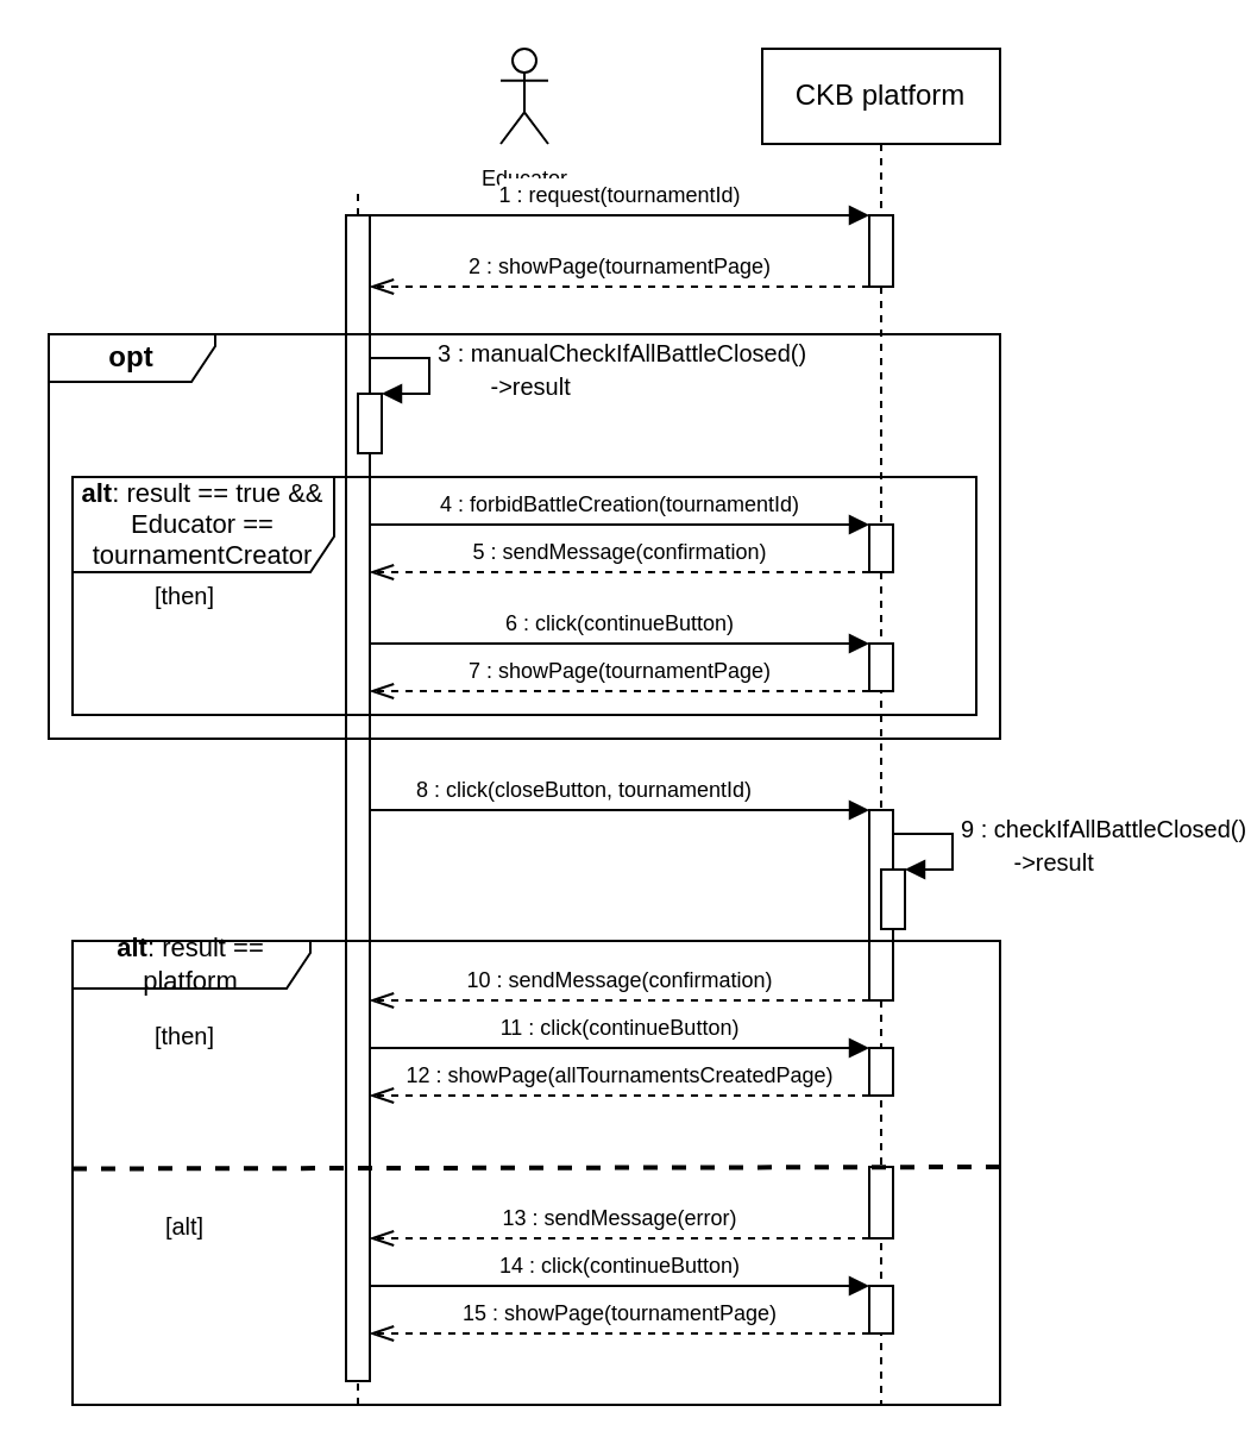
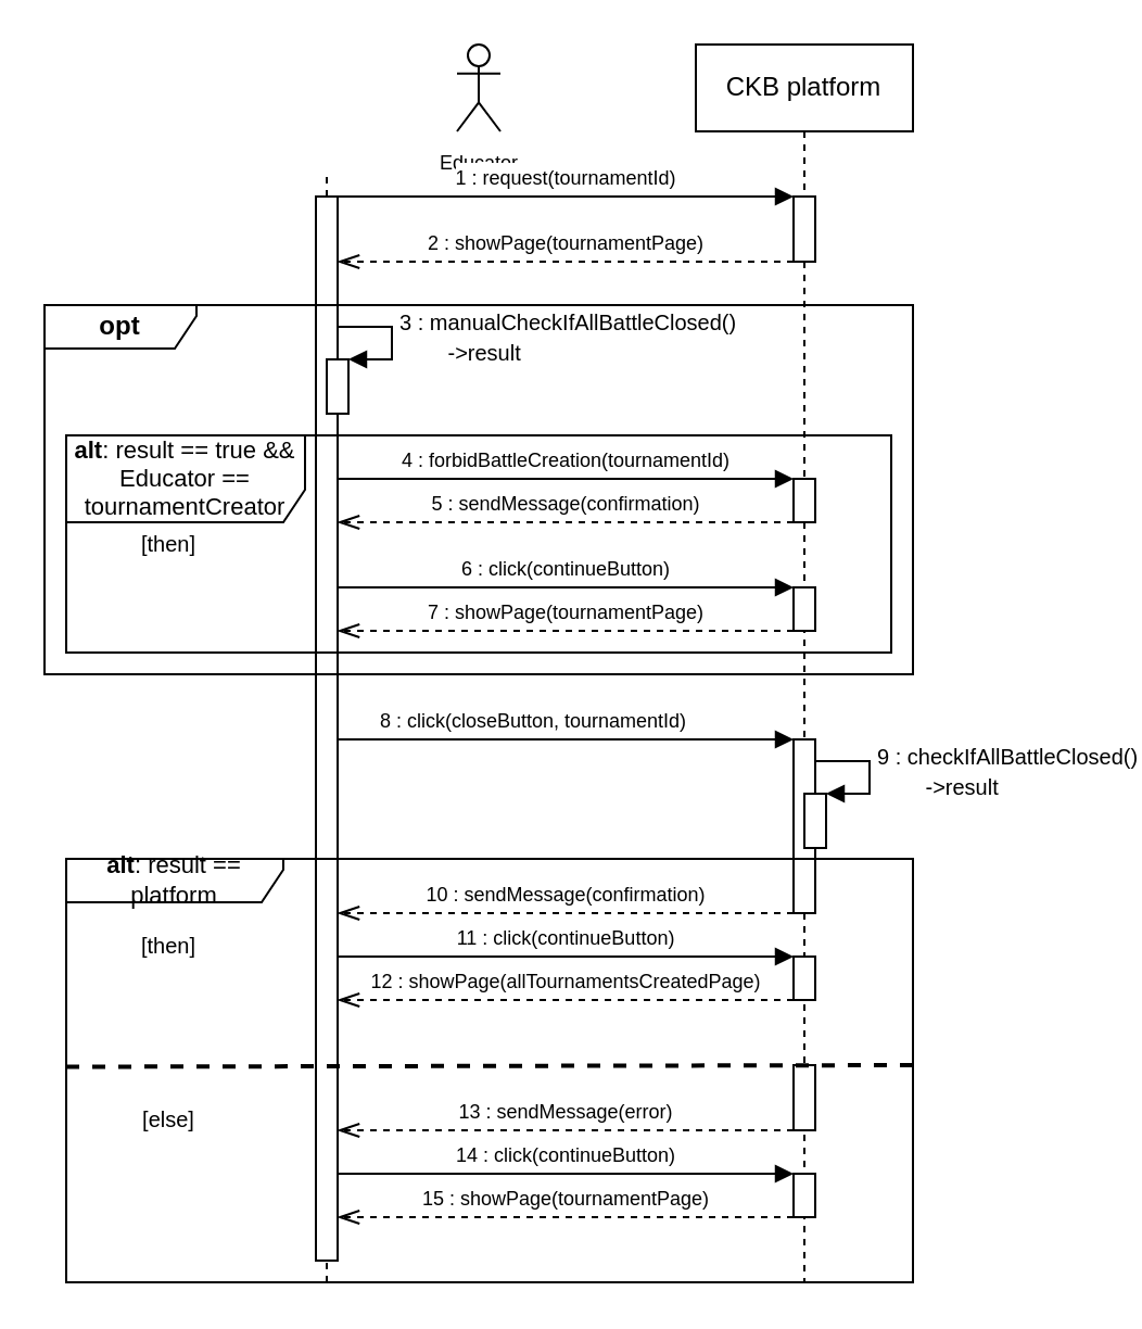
  <mxCell id="0" />
  <mxCell id="1" parent="0" />
  <mxCell id="2" value="" style="html=1;points=[];perimeter=orthogonalPerimeter;outlineConnect=0;targetShapes=umlLifeline;portConstraint=eastwest;newEdgeStyle={&quot;edgeStyle&quot;:&quot;elbowEdgeStyle&quot;,&quot;elbow&quot;:&quot;vertical&quot;,&quot;curved&quot;:0,&quot;rounded&quot;:0};" vertex="1" parent="1"><mxGeometry x="145" y="90" width="10" height="490" as="geometry" /></mxCell>
  <mxCell id="3" value="CKB platform" style="shape=umlLifeline;perimeter=lifelinePerimeter;whiteSpace=wrap;html=1;container=0;dropTarget=0;collapsible=0;recursiveResize=0;outlineConnect=0;portConstraint=eastwest;newEdgeStyle={&quot;edgeStyle&quot;:&quot;elbowEdgeStyle&quot;,&quot;elbow&quot;:&quot;vertical&quot;,&quot;curved&quot;:0,&quot;rounded&quot;:0};" vertex="1" parent="1"><mxGeometry x="320" y="20" width="100" height="570" as="geometry" /></mxCell>
  <mxCell id="4" value="" style="html=1;points=[];perimeter=orthogonalPerimeter;outlineConnect=0;targetShapes=umlLifeline;portConstraint=eastwest;newEdgeStyle={&quot;edgeStyle&quot;:&quot;elbowEdgeStyle&quot;,&quot;elbow&quot;:&quot;vertical&quot;,&quot;curved&quot;:0,&quot;rounded&quot;:0};" vertex="1" parent="3"><mxGeometry x="45" y="70" width="10" height="30" as="geometry" /></mxCell>
  <mxCell id="5" value="" style="html=1;points=[];perimeter=orthogonalPerimeter;outlineConnect=0;targetShapes=umlLifeline;portConstraint=eastwest;newEdgeStyle={&quot;edgeStyle&quot;:&quot;elbowEdgeStyle&quot;,&quot;elbow&quot;:&quot;vertical&quot;,&quot;curved&quot;:0,&quot;rounded&quot;:0};" vertex="1" parent="3"><mxGeometry x="45" y="320" width="10" height="80" as="geometry" /></mxCell>
  <mxCell id="6" value="" style="html=1;points=[[0,0,0,0,5],[0,1,0,0,-5],[1,0,0,0,5],[1,1,0,0,-5]];perimeter=orthogonalPerimeter;outlineConnect=0;targetShapes=umlLifeline;portConstraint=eastwest;newEdgeStyle={&quot;curved&quot;:0,&quot;rounded&quot;:0};" vertex="1" parent="3"><mxGeometry x="50" y="345" width="10" height="25" as="geometry" /></mxCell>
  <mxCell id="7" value="&lt;font size=&quot;1&quot;&gt;9 : checkIfAllBattleClosed() &lt;br&gt;&lt;span style=&quot;white-space: pre;&quot;&gt;&#09;&lt;/span&gt;-&amp;gt;result&lt;br&gt;&lt;/font&gt;" style="html=1;align=left;spacingLeft=2;endArrow=block;rounded=0;edgeStyle=orthogonalEdgeStyle;curved=0;rounded=0;" edge="1" parent="3" target="6"><mxGeometry relative="1" as="geometry"><mxPoint x="55" y="330" as="sourcePoint" /><Array as="points"><mxPoint x="80" y="330" /><mxPoint x="80" y="345" /></Array></mxGeometry></mxCell>
  <mxCell id="8" value="&lt;font style=&quot;font-size: 9px;&quot;&gt;8 : click(closeButton, tournamentId)&lt;/font&gt;" style="html=1;verticalAlign=bottom;endArrow=block;edgeStyle=elbowEdgeStyle;elbow=vertical;curved=0;rounded=0;" edge="1" parent="3" target="5"><mxGeometry relative="1" as="geometry"><mxPoint x="-165" y="350" as="sourcePoint" /><Array as="points"><mxPoint x="-50" y="320" /></Array><mxPoint x="10" y="380" as="targetPoint" /></mxGeometry></mxCell>
  <mxCell id="9" value="" style="html=1;points=[];perimeter=orthogonalPerimeter;outlineConnect=0;targetShapes=umlLifeline;portConstraint=eastwest;newEdgeStyle={&quot;edgeStyle&quot;:&quot;elbowEdgeStyle&quot;,&quot;elbow&quot;:&quot;vertical&quot;,&quot;curved&quot;:0,&quot;rounded&quot;:0};" vertex="1" parent="3"><mxGeometry x="45" y="470" width="10" height="30" as="geometry" /></mxCell>
  <mxCell id="10" value="" style="html=1;points=[];perimeter=orthogonalPerimeter;outlineConnect=0;targetShapes=umlLifeline;portConstraint=eastwest;newEdgeStyle={&quot;edgeStyle&quot;:&quot;elbowEdgeStyle&quot;,&quot;elbow&quot;:&quot;vertical&quot;,&quot;curved&quot;:0,&quot;rounded&quot;:0};" vertex="1" parent="3"><mxGeometry x="45" y="200" width="10" height="20" as="geometry" /></mxCell>
  <mxCell id="11" value="&lt;font style=&quot;font-size: 9px;&quot;&gt;15 : showPage(tournamentPage)&lt;/font&gt;" style="html=1;verticalAlign=bottom;endArrow=openThin;dashed=1;endSize=8;edgeStyle=elbowEdgeStyle;elbow=vertical;curved=0;rounded=0;endFill=0;" edge="1" parent="3"><mxGeometry relative="1" as="geometry"><mxPoint x="-165" y="540" as="targetPoint" /><Array as="points"><mxPoint x="-65" y="540" /></Array><mxPoint x="45" y="540" as="sourcePoint" /></mxGeometry></mxCell>
  <mxCell id="12" value="&lt;font style=&quot;font-size: 9px;&quot;&gt;14 : click(continueButton)&lt;/font&gt;" style="html=1;verticalAlign=bottom;endArrow=block;edgeStyle=elbowEdgeStyle;elbow=vertical;curved=0;rounded=0;" edge="1" parent="3"><mxGeometry x="-0.002" relative="1" as="geometry"><mxPoint x="-165" y="520" as="sourcePoint" /><Array as="points"><mxPoint x="-45" y="520" /></Array><mxPoint x="45" y="520" as="targetPoint" /><mxPoint as="offset" /></mxGeometry></mxCell>
  <mxCell id="13" value="" style="html=1;points=[];perimeter=orthogonalPerimeter;outlineConnect=0;targetShapes=umlLifeline;portConstraint=eastwest;newEdgeStyle={&quot;edgeStyle&quot;:&quot;elbowEdgeStyle&quot;,&quot;elbow&quot;:&quot;vertical&quot;,&quot;curved&quot;:0,&quot;rounded&quot;:0};" vertex="1" parent="3"><mxGeometry x="45" y="520" width="10" height="20" as="geometry" /></mxCell>
  <mxCell id="14" value="&lt;font style=&quot;font-size: 9px;&quot;&gt;Educator&lt;/font&gt;" style="shape=umlActor;verticalLabelPosition=bottom;verticalAlign=top;html=1;outlineConnect=0;" vertex="1" parent="1"><mxGeometry x="210" y="20" width="20" height="40" as="geometry" /></mxCell>
  <mxCell id="15" value="" style="endArrow=none;dashed=1;html=1;rounded=0;" edge="1" parent="1" source="2"><mxGeometry width="50" height="50" relative="1" as="geometry"><mxPoint x="150" y="330" as="sourcePoint" /><mxPoint x="150" y="80" as="targetPoint" /></mxGeometry></mxCell>
  <mxCell id="16" value="&lt;font style=&quot;font-size: 9px;&quot;&gt;1 : request(tournamentId)&lt;/font&gt;" style="html=1;verticalAlign=bottom;endArrow=block;edgeStyle=elbowEdgeStyle;elbow=horizontal;curved=0;rounded=0;" edge="1" parent="1" source="2" target="4"><mxGeometry relative="1" as="geometry"><mxPoint x="190" y="90" as="sourcePoint" /><Array as="points"><mxPoint x="270" y="90" /></Array><mxPoint x="355" y="90" as="targetPoint" /></mxGeometry></mxCell>
  <mxCell id="17" value="&lt;font style=&quot;font-size: 9px;&quot;&gt;2 : showPage(tournamentPage)&lt;/font&gt;" style="html=1;verticalAlign=bottom;endArrow=openThin;dashed=1;endSize=8;edgeStyle=elbowEdgeStyle;elbow=vertical;curved=0;rounded=0;endFill=0;" edge="1" parent="1" source="4" target="2"><mxGeometry relative="1" as="geometry"><mxPoint x="190" y="120" as="targetPoint" /><Array as="points"><mxPoint x="245" y="120" /></Array><mxPoint x="320" y="120" as="sourcePoint" /></mxGeometry></mxCell>
  <mxCell id="18" value="" style="html=1;points=[[0,0,0,0,5],[0,1,0,0,-5],[1,0,0,0,5],[1,1,0,0,-5]];perimeter=orthogonalPerimeter;outlineConnect=0;targetShapes=umlLifeline;portConstraint=eastwest;newEdgeStyle={&quot;curved&quot;:0,&quot;rounded&quot;:0};" vertex="1" parent="1"><mxGeometry x="150" y="165" width="10" height="25" as="geometry" /></mxCell>
  <mxCell id="19" value="&lt;font size=&quot;1&quot;&gt;3 : manualCheckIfAllBattleClosed()&lt;br&gt;&lt;span style=&quot;white-space: pre;&quot;&gt;&#09;&lt;/span&gt;-&amp;gt;result&lt;br&gt;&lt;/font&gt;" style="html=1;align=left;spacingLeft=2;endArrow=block;rounded=0;edgeStyle=orthogonalEdgeStyle;curved=0;rounded=0;" edge="1" parent="1" target="18"><mxGeometry relative="1" as="geometry"><mxPoint x="155" y="150" as="sourcePoint" /><Array as="points"><mxPoint x="180" y="150" /><mxPoint x="180" y="165" /></Array></mxGeometry></mxCell>
  <mxCell id="20" value="&lt;b&gt;opt&lt;/b&gt;" style="shape=umlFrame;whiteSpace=wrap;html=1;pointerEvents=0;width=70;height=20;" vertex="1" parent="1"><mxGeometry x="20" y="140" width="400" height="170" as="geometry" /></mxCell>
  <mxCell id="21" value="&lt;p style=&quot;line-height: 120%; font-size: 11px;&quot;&gt;&lt;font style=&quot;font-size: 11px;&quot;&gt;&lt;b&gt;alt&lt;/b&gt;: result == true &amp;amp;&amp;amp; Educator == tournamentCreator&lt;/font&gt;&lt;/p&gt;" style="shape=umlFrame;whiteSpace=wrap;html=1;pointerEvents=0;width=110;height=40;verticalAlign=middle;horizontal=1;labelPosition=center;verticalLabelPosition=middle;align=center;" vertex="1" parent="1"><mxGeometry x="30" y="200" width="380" height="100" as="geometry" /></mxCell>
  <mxCell id="22" value="&lt;font style=&quot;font-size: 9px;&quot;&gt;4 : forbidBattleCreation(tournamentId)&lt;/font&gt;" style="html=1;verticalAlign=bottom;endArrow=block;edgeStyle=elbowEdgeStyle;elbow=horizontal;curved=0;rounded=0;" edge="1" parent="1"><mxGeometry relative="1" as="geometry"><mxPoint x="155" y="220" as="sourcePoint" /><Array as="points"><mxPoint x="270" y="220" /></Array><mxPoint x="365" y="220" as="targetPoint" /></mxGeometry></mxCell>
  <mxCell id="23" value="&lt;font style=&quot;font-size: 9px;&quot;&gt;5 : sendMessage(confirmation)&lt;/font&gt;" style="html=1;verticalAlign=bottom;endArrow=openThin;dashed=1;endSize=8;edgeStyle=elbowEdgeStyle;elbow=horizontal;curved=0;rounded=0;endFill=0;" edge="1" parent="1" source="10" target="2"><mxGeometry relative="1" as="geometry"><mxPoint x="155" y="240" as="targetPoint" /><Array as="points"><mxPoint x="245" y="240" /></Array><mxPoint x="365" y="240" as="sourcePoint" /></mxGeometry></mxCell>
  <mxCell id="24" value="&lt;font style=&quot;font-size: 9px;&quot;&gt;7 : showPage(tournamentPage)&lt;/font&gt;" style="html=1;verticalAlign=bottom;endArrow=openThin;dashed=1;endSize=8;edgeStyle=elbowEdgeStyle;elbow=vertical;curved=0;rounded=0;endFill=0;" edge="1" parent="1" source="25"><mxGeometry relative="1" as="geometry"><mxPoint x="155" y="290" as="targetPoint" /><Array as="points"><mxPoint x="255" y="290" /></Array><mxPoint x="370" y="280" as="sourcePoint" /></mxGeometry></mxCell>
  <mxCell id="25" value="" style="html=1;points=[];perimeter=orthogonalPerimeter;outlineConnect=0;targetShapes=umlLifeline;portConstraint=eastwest;newEdgeStyle={&quot;edgeStyle&quot;:&quot;elbowEdgeStyle&quot;,&quot;elbow&quot;:&quot;vertical&quot;,&quot;curved&quot;:0,&quot;rounded&quot;:0};" vertex="1" parent="1"><mxGeometry x="365" y="270" width="10" height="20" as="geometry" /></mxCell>
  <mxCell id="26" value="&lt;font style=&quot;font-size: 9px;&quot;&gt;6 : click(continueButton)&lt;/font&gt;" style="html=1;verticalAlign=bottom;endArrow=block;edgeStyle=elbowEdgeStyle;elbow=vertical;curved=0;rounded=0;" edge="1" parent="1" target="25"><mxGeometry x="-0.002" relative="1" as="geometry"><mxPoint x="155" y="270" as="sourcePoint" /><Array as="points"><mxPoint x="275" y="270" /></Array><mxPoint x="370" y="280" as="targetPoint" /><mxPoint as="offset" /></mxGeometry></mxCell>
  <mxCell id="27" value="[then]" style="text;html=1;strokeColor=none;fillColor=none;align=center;verticalAlign=middle;whiteSpace=wrap;rounded=0;fontSize=10;" vertex="1" parent="1"><mxGeometry x="60" y="245" width="35" height="10" as="geometry" /></mxCell>
  <mxCell id="28" value="&lt;p style=&quot;line-height: 120%; font-size: 11px;&quot;&gt;&lt;font style=&quot;font-size: 11px;&quot;&gt;&lt;b&gt;alt&lt;/b&gt;: result == platform&lt;/font&gt;&lt;/p&gt;" style="shape=umlFrame;whiteSpace=wrap;html=1;pointerEvents=0;width=100;height=20;verticalAlign=middle;horizontal=1;labelPosition=center;verticalLabelPosition=middle;align=center;" vertex="1" parent="1"><mxGeometry x="30" y="395" width="390" height="195" as="geometry" /></mxCell>
  <mxCell id="29" value="&lt;font style=&quot;font-size: 9px;&quot;&gt;10 : sendMessage(confirmation)&lt;/font&gt;" style="html=1;verticalAlign=bottom;endArrow=openThin;dashed=1;endSize=8;edgeStyle=elbowEdgeStyle;elbow=horizontal;curved=0;rounded=0;endFill=0;" edge="1" parent="1"><mxGeometry relative="1" as="geometry"><mxPoint x="155" y="420" as="targetPoint" /><Array as="points"><mxPoint x="245" y="420" /></Array><mxPoint x="365" y="420" as="sourcePoint" /></mxGeometry></mxCell>
  <mxCell id="30" value="&lt;font style=&quot;font-size: 9px;&quot;&gt;12 : showPage(allTournamentsCreatedPage)&lt;/font&gt;" style="html=1;verticalAlign=bottom;endArrow=openThin;dashed=1;endSize=8;edgeStyle=elbowEdgeStyle;elbow=vertical;curved=0;rounded=0;endFill=0;" edge="1" parent="1"><mxGeometry relative="1" as="geometry"><mxPoint x="155" y="460" as="targetPoint" /><Array as="points"><mxPoint x="255" y="460" /></Array><mxPoint x="365" y="460" as="sourcePoint" /></mxGeometry></mxCell>
  <mxCell id="31" value="&lt;font style=&quot;font-size: 9px;&quot;&gt;11 : click(continueButton)&lt;/font&gt;" style="html=1;verticalAlign=bottom;endArrow=block;edgeStyle=elbowEdgeStyle;elbow=vertical;curved=0;rounded=0;" edge="1" parent="1"><mxGeometry x="-0.002" relative="1" as="geometry"><mxPoint x="155" y="440" as="sourcePoint" /><Array as="points"><mxPoint x="275" y="440" /></Array><mxPoint x="365" y="440" as="targetPoint" /><mxPoint as="offset" /></mxGeometry></mxCell>
  <mxCell id="32" value="" style="html=1;points=[];perimeter=orthogonalPerimeter;outlineConnect=0;targetShapes=umlLifeline;portConstraint=eastwest;newEdgeStyle={&quot;edgeStyle&quot;:&quot;elbowEdgeStyle&quot;,&quot;elbow&quot;:&quot;vertical&quot;,&quot;curved&quot;:0,&quot;rounded&quot;:0};" vertex="1" parent="1"><mxGeometry x="365" y="440" width="10" height="20" as="geometry" /></mxCell>
  <mxCell id="33" value="" style="endArrow=none;dashed=1;html=1;rounded=0;exitX=0.001;exitY=0.409;exitDx=0;exitDy=0;exitPerimeter=0;strokeWidth=2;" edge="1" parent="1"><mxGeometry width="50" height="50" relative="1" as="geometry"><mxPoint x="30" y="490.75" as="sourcePoint" /><mxPoint x="420" y="490" as="targetPoint" /></mxGeometry></mxCell>
  <mxCell id="34" value="[then]" style="text;html=1;strokeColor=none;fillColor=none;align=center;verticalAlign=middle;whiteSpace=wrap;rounded=0;fontSize=10;" vertex="1" parent="1"><mxGeometry x="60" y="430" width="35" height="10" as="geometry" /></mxCell>
- <mxCell id="35" value="[alt]" style="text;html=1;strokeColor=none;fillColor=none;align=center;verticalAlign=middle;whiteSpace=wrap;rounded=0;fontSize=10;" vertex="1" parent="1"><mxGeometry x="60" y="510" width="35" height="10" as="geometry" /></mxCell>
+ <mxCell id="35" value="[else]" style="text;html=1;strokeColor=none;fillColor=none;align=center;verticalAlign=middle;whiteSpace=wrap;rounded=0;fontSize=10;" vertex="1" parent="1"><mxGeometry x="60" y="510" width="35" height="10" as="geometry" /></mxCell>
  <mxCell id="36" value="&lt;font style=&quot;font-size: 9px;&quot;&gt;13 : sendMessage(error)&lt;/font&gt;" style="html=1;verticalAlign=bottom;endArrow=openThin;dashed=1;endSize=8;edgeStyle=elbowEdgeStyle;elbow=horizontal;curved=0;rounded=0;endFill=0;" edge="1" parent="1"><mxGeometry relative="1" as="geometry"><mxPoint x="155" y="520" as="targetPoint" /><Array as="points"><mxPoint x="245" y="520" /></Array><mxPoint x="365" y="520" as="sourcePoint" /><mxPoint as="offset" /></mxGeometry></mxCell>
  <mxCell id="37" value="" style="endArrow=none;dashed=1;html=1;rounded=0;" edge="1" parent="1"><mxGeometry width="50" height="50" relative="1" as="geometry"><mxPoint x="150" y="590" as="sourcePoint" /><mxPoint x="150" y="580" as="targetPoint" /></mxGeometry></mxCell>
